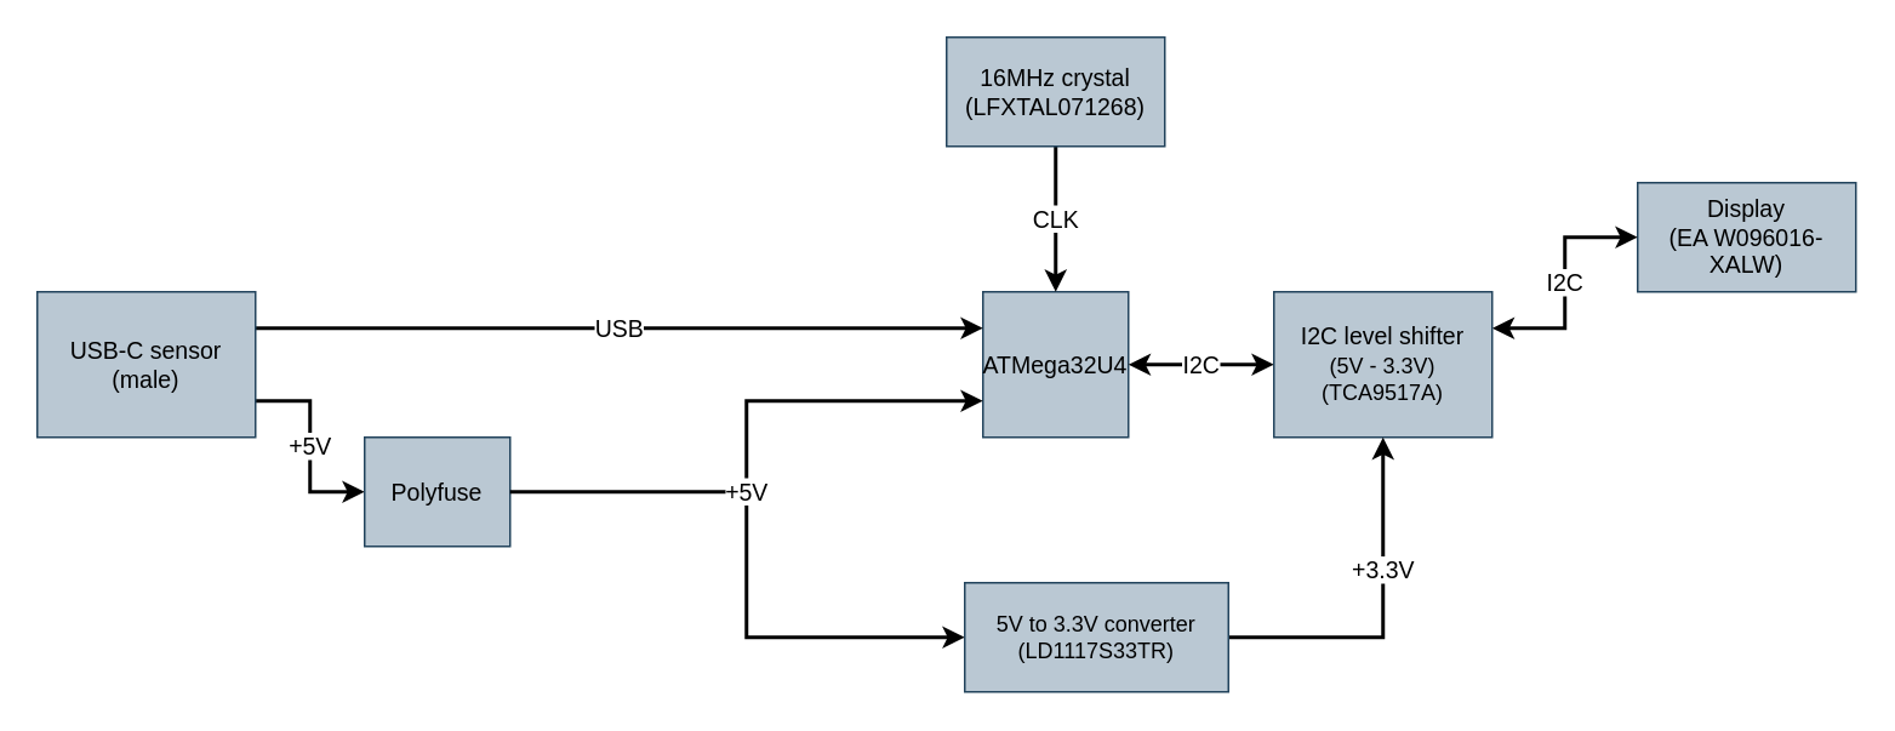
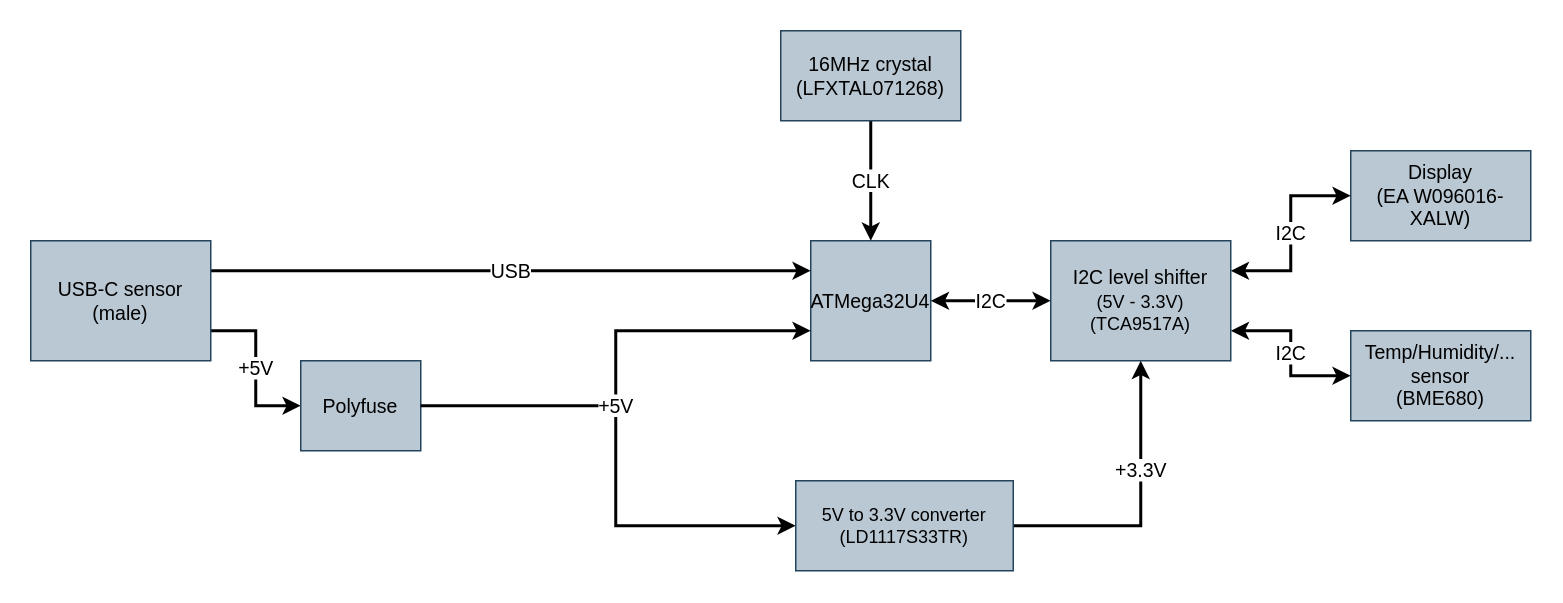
  <mxCell id="0" />
  <mxCell id="1" parent="0" />
  <mxCell id="2" value="ATMega32U4" style="whiteSpace=wrap;html=1;aspect=fixed;fillColor=#bac8d3;strokeColor=#23445d;fontSize=13;" parent="1" vertex="1"><mxGeometry x="540" y="160" width="80" height="80" as="geometry" /></mxCell>
  <mxCell id="3" value="+5V" style="edgeStyle=orthogonalEdgeStyle;rounded=0;orthogonalLoop=1;jettySize=auto;html=1;exitX=1;exitY=0.75;exitDx=0;exitDy=0;entryX=0;entryY=0.5;entryDx=0;entryDy=0;fontSize=13;strokeWidth=2;" edge="1" parent="1" source="5" target="7"><mxGeometry relative="1" as="geometry" /></mxCell>
  <mxCell id="4" value="USB" style="edgeStyle=orthogonalEdgeStyle;rounded=0;orthogonalLoop=1;jettySize=auto;html=1;exitX=1;exitY=0.25;exitDx=0;exitDy=0;entryX=0;entryY=0.25;entryDx=0;entryDy=0;strokeWidth=2;fontSize=13;" edge="1" parent="1" source="5" target="2"><mxGeometry relative="1" as="geometry" /></mxCell>
  <mxCell id="5" value="USB-C sensor&lt;br style=&quot;font-size: 13px;&quot;&gt;(male)" style="rounded=0;whiteSpace=wrap;html=1;fillColor=#bac8d3;strokeColor=#23445d;fontSize=13;" parent="1" vertex="1"><mxGeometry x="20" y="160" width="120" height="80" as="geometry" /></mxCell>
  <mxCell id="6" style="edgeStyle=orthogonalEdgeStyle;rounded=0;orthogonalLoop=1;jettySize=auto;html=1;entryX=0;entryY=0.5;entryDx=0;entryDy=0;strokeWidth=2;fontSize=13;" edge="1" parent="1" target="17"><mxGeometry relative="1" as="geometry"><mxPoint x="410" y="270" as="sourcePoint" /><Array as="points"><mxPoint x="410" y="270" /><mxPoint x="410" y="350" /></Array></mxGeometry></mxCell>
  <mxCell id="7" value="Polyfuse" style="rounded=0;whiteSpace=wrap;html=1;fillColor=#bac8d3;strokeColor=#23445d;fontSize=13;" parent="1" vertex="1"><mxGeometry x="200" y="240" width="80" height="60" as="geometry" /></mxCell>
  <mxCell id="8" value="CLK" style="edgeStyle=orthogonalEdgeStyle;rounded=0;orthogonalLoop=1;jettySize=auto;html=1;startArrow=none;startFill=0;endArrow=classic;endFill=1;strokeWidth=2;entryX=0.5;entryY=0;entryDx=0;entryDy=0;fontSize=13;" parent="1" source="9" target="2" edge="1"><mxGeometry relative="1" as="geometry"><mxPoint x="790" y="60" as="targetPoint" /></mxGeometry></mxCell>
  <mxCell id="9" value="16MHz crystal&lt;br style=&quot;font-size: 13px;&quot;&gt;(LFXTAL071268)" style="rounded=0;whiteSpace=wrap;html=1;fillColor=#bac8d3;strokeColor=#23445d;fontSize=13;" parent="1" vertex="1"><mxGeometry x="520" y="20" width="120" height="60" as="geometry" /></mxCell>
  <mxCell id="10" value="I2C" style="edgeStyle=orthogonalEdgeStyle;rounded=0;orthogonalLoop=1;jettySize=auto;html=1;startArrow=classic;startFill=1;endArrow=classic;endFill=1;strokeWidth=2;exitX=1;exitY=0.5;exitDx=0;exitDy=0;entryX=0;entryY=0.5;entryDx=0;entryDy=0;fontSize=13;" parent="1" source="2" target="15" edge="1"><mxGeometry relative="1" as="geometry"><mxPoint x="680" y="360" as="sourcePoint" /></mxGeometry></mxCell>
+ <mxCell id="11" value="Temp/Humidity/... sensor&lt;br style=&quot;font-size: 13px;&quot;&gt;(BME680)" style="rounded=0;whiteSpace=wrap;html=1;fillColor=#bac8d3;strokeColor=#23445d;fontSize=13;" parent="1" vertex="1"><mxGeometry x="900" y="220" width="120" height="60" as="geometry" /></mxCell>
  <mxCell id="12" value="Display&lt;br style=&quot;font-size: 13px;&quot;&gt;(EA W096016-XALW)" style="rounded=0;whiteSpace=wrap;html=1;fillColor=#bac8d3;strokeColor=#23445d;fontSize=13;" parent="1" vertex="1"><mxGeometry x="900" y="100" width="120" height="60" as="geometry" /></mxCell>
+ <mxCell id="13" value="I2C" style="edgeStyle=orthogonalEdgeStyle;rounded=0;orthogonalLoop=1;jettySize=auto;html=1;exitX=1;exitY=0.75;exitDx=0;exitDy=0;entryX=0;entryY=0.5;entryDx=0;entryDy=0;startArrow=classic;startFill=1;endArrow=classic;endFill=1;strokeWidth=2;fontSize=13;" parent="1" source="15" target="11" edge="1"><mxGeometry relative="1" as="geometry" /></mxCell>
  <mxCell id="14" value="I2C" style="edgeStyle=orthogonalEdgeStyle;rounded=0;orthogonalLoop=1;jettySize=auto;html=1;exitX=1;exitY=0.25;exitDx=0;exitDy=0;entryX=0;entryY=0.5;entryDx=0;entryDy=0;startArrow=classic;startFill=1;endArrow=classic;endFill=1;strokeWidth=2;fontSize=13;" parent="1" source="15" target="12" edge="1"><mxGeometry relative="1" as="geometry" /></mxCell>
  <mxCell id="15" value="I2C level shifter&lt;br style=&quot;border-color: var(--border-color); font-size: 12px;&quot;&gt;&lt;span style=&quot;font-size: 12px;&quot;&gt;(5V - 3.3V)&lt;/span&gt;&lt;br style=&quot;border-color: var(--border-color); font-size: 12px;&quot;&gt;&lt;span style=&quot;font-size: 12px;&quot;&gt;(TCA9517A)&lt;/span&gt;" style="rounded=0;whiteSpace=wrap;html=1;fillColor=#bac8d3;strokeColor=#23445d;fontSize=13;" parent="1" vertex="1"><mxGeometry x="700" y="160" width="120" height="80" as="geometry" /></mxCell>
  <mxCell id="16" value="+3.3V" style="edgeStyle=orthogonalEdgeStyle;rounded=0;orthogonalLoop=1;jettySize=auto;html=1;exitX=1;exitY=0.5;exitDx=0;exitDy=0;entryX=0.5;entryY=1;entryDx=0;entryDy=0;fontSize=13;strokeWidth=2;" edge="1" parent="1" source="17" target="15"><mxGeometry x="0.25" relative="1" as="geometry"><mxPoint as="offset" /></mxGeometry></mxCell>
  <mxCell id="17" value="5V to 3.3V converter&lt;br&gt;(LD1117S33TR)" style="rounded=0;whiteSpace=wrap;html=1;fillColor=#bac8d3;strokeColor=#23445d;" vertex="1" parent="1"><mxGeometry x="530" y="320" width="145" height="60" as="geometry" /></mxCell>
  <mxCell id="18" value="+5V" style="edgeStyle=orthogonalEdgeStyle;rounded=0;orthogonalLoop=1;jettySize=auto;html=1;exitX=1;exitY=0.5;exitDx=0;exitDy=0;entryX=0;entryY=0.75;entryDx=0;entryDy=0;strokeWidth=2;fontSize=13;" edge="1" parent="1" source="7" target="2"><mxGeometry x="-0.161" relative="1" as="geometry"><mxPoint as="offset" /></mxGeometry></mxCell>
